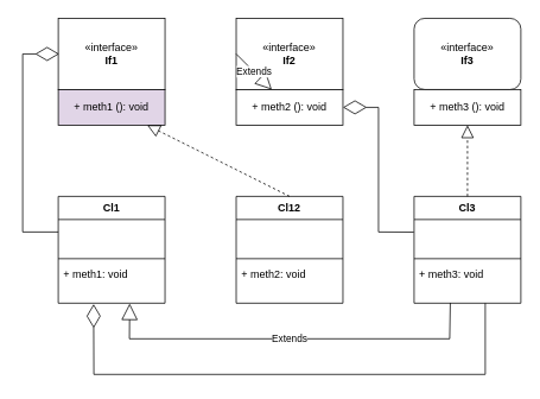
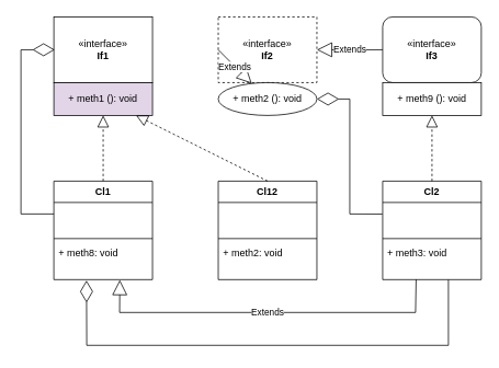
  <mxCell id="0" />
  <mxCell id="1" parent="0" />
  <mxCell id="2" value="Cl1" style="swimlane;fontStyle=1;align=center;verticalAlign=top;childLayout=stackLayout;horizontal=1;startSize=26;horizontalStack=0;resizeParent=1;resizeParentMax=0;resizeLast=0;collapsible=1;marginBottom=0;whiteSpace=wrap;html=1;" vertex="1" parent="1"><mxGeometry x="60" y="220" width="120" height="120" as="geometry" /></mxCell>
  <mxCell id="3" value="&amp;nbsp;" style="text;strokeColor=none;fillColor=none;align=left;verticalAlign=top;spacingLeft=4;spacingRight=4;overflow=hidden;rotatable=0;points=[[0,0.5],[1,0.5]];portConstraint=eastwest;whiteSpace=wrap;html=1;" vertex="1" parent="2"><mxGeometry y="26" width="120" height="40" as="geometry" /></mxCell>
  <mxCell id="4" value="" style="line;strokeWidth=1;fillColor=none;align=left;verticalAlign=middle;spacingTop=-1;spacingLeft=3;spacingRight=3;rotatable=0;labelPosition=right;points=[];portConstraint=eastwest;strokeColor=inherit;" vertex="1" parent="2"><mxGeometry y="66" width="120" height="8" as="geometry" /></mxCell>
- <mxCell id="5" value="+ meth1&lt;span style=&quot;text-align: center;&quot;&gt;: void&lt;/span&gt;" style="text;strokeColor=none;fillColor=none;align=left;verticalAlign=top;spacingLeft=4;spacingRight=4;overflow=hidden;rotatable=0;points=[[0,0.5],[1,0.5]];portConstraint=eastwest;whiteSpace=wrap;html=1;" vertex="1" parent="2"><mxGeometry y="74" width="120" height="46" as="geometry" /></mxCell>
+ <mxCell id="5" value="+ meth8&lt;span style=&quot;text-align: center;&quot;&gt;: void&lt;/span&gt;" style="text;strokeColor=none;fillColor=none;align=left;verticalAlign=top;spacingLeft=4;spacingRight=4;overflow=hidden;rotatable=0;points=[[0,0.5],[1,0.5]];portConstraint=eastwest;whiteSpace=wrap;html=1;" vertex="1" parent="2"><mxGeometry y="74" width="120" height="46" as="geometry" /></mxCell>
  <mxCell id="6" value="Cl12" style="swimlane;fontStyle=1;align=center;verticalAlign=top;childLayout=stackLayout;horizontal=1;startSize=26;horizontalStack=0;resizeParent=1;resizeParentMax=0;resizeLast=0;collapsible=1;marginBottom=0;whiteSpace=wrap;html=1;" vertex="1" parent="1"><mxGeometry x="260" y="220" width="120" height="120" as="geometry" /></mxCell>
  <mxCell id="7" value="&amp;nbsp;" style="text;strokeColor=none;fillColor=none;align=left;verticalAlign=top;spacingLeft=4;spacingRight=4;overflow=hidden;rotatable=0;points=[[0,0.5],[1,0.5]];portConstraint=eastwest;whiteSpace=wrap;html=1;" vertex="1" parent="6"><mxGeometry y="26" width="120" height="40" as="geometry" /></mxCell>
  <mxCell id="8" value="" style="line;strokeWidth=1;fillColor=none;align=left;verticalAlign=middle;spacingTop=-1;spacingLeft=3;spacingRight=3;rotatable=0;labelPosition=right;points=[];portConstraint=eastwest;strokeColor=inherit;" vertex="1" parent="6"><mxGeometry y="66" width="120" height="8" as="geometry" /></mxCell>
  <mxCell id="9" value="+ meth2&lt;span style=&quot;text-align: center;&quot;&gt;: void&lt;/span&gt;" style="text;strokeColor=none;fillColor=none;align=left;verticalAlign=top;spacingLeft=4;spacingRight=4;overflow=hidden;rotatable=0;points=[[0,0.5],[1,0.5]];portConstraint=eastwest;whiteSpace=wrap;html=1;" vertex="1" parent="6"><mxGeometry y="74" width="120" height="46" as="geometry" /></mxCell>
- <mxCell id="10" value="Cl3" style="swimlane;fontStyle=1;align=center;verticalAlign=top;childLayout=stackLayout;horizontal=1;startSize=26;horizontalStack=0;resizeParent=1;resizeParentMax=0;resizeLast=0;collapsible=1;marginBottom=0;whiteSpace=wrap;html=1;" vertex="1" parent="1"><mxGeometry x="460" y="220" width="120" height="120" as="geometry" /></mxCell>
+ <mxCell id="10" value="Cl2" style="swimlane;fontStyle=1;align=center;verticalAlign=top;childLayout=stackLayout;horizontal=1;startSize=26;horizontalStack=0;resizeParent=1;resizeParentMax=0;resizeLast=0;collapsible=1;marginBottom=0;whiteSpace=wrap;html=1;" vertex="1" parent="1"><mxGeometry x="460" y="220" width="120" height="120" as="geometry" /></mxCell>
  <mxCell id="11" value="&amp;nbsp;" style="text;strokeColor=none;fillColor=none;align=left;verticalAlign=top;spacingLeft=4;spacingRight=4;overflow=hidden;rotatable=0;points=[[0,0.5],[1,0.5]];portConstraint=eastwest;whiteSpace=wrap;html=1;" vertex="1" parent="10"><mxGeometry y="26" width="120" height="40" as="geometry" /></mxCell>
  <mxCell id="12" value="" style="line;strokeWidth=1;fillColor=none;align=left;verticalAlign=middle;spacingTop=-1;spacingLeft=3;spacingRight=3;rotatable=0;labelPosition=right;points=[];portConstraint=eastwest;strokeColor=inherit;" vertex="1" parent="10"><mxGeometry y="66" width="120" height="8" as="geometry" /></mxCell>
  <mxCell id="13" value="+ meth3&lt;span style=&quot;text-align: center;&quot;&gt;: void&lt;/span&gt;" style="text;strokeColor=none;fillColor=none;align=left;verticalAlign=top;spacingLeft=4;spacingRight=4;overflow=hidden;rotatable=0;points=[[0,0.5],[1,0.5]];portConstraint=eastwest;whiteSpace=wrap;html=1;" vertex="1" parent="10"><mxGeometry y="74" width="120" height="46" as="geometry" /></mxCell>
  <mxCell id="14" value="" style="group" vertex="1" connectable="0" parent="1"><mxGeometry x="60" y="20" width="120" height="120" as="geometry" /></mxCell>
  <mxCell id="15" value="«interface»&lt;br&gt;&lt;b&gt;If1&lt;/b&gt;" style="html=1;whiteSpace=wrap;" vertex="1" parent="14"><mxGeometry width="120" height="80" as="geometry" /></mxCell>
  <mxCell id="16" value="+ meth1 (): void" style="html=1;whiteSpace=wrap;fillColor=#e1d5e7;" vertex="1" parent="14"><mxGeometry y="80" width="120" height="40" as="geometry" /></mxCell>
  <mxCell id="17" value="" style="group" vertex="1" connectable="0" parent="1"><mxGeometry x="260" y="20" width="120" height="120" as="geometry" /></mxCell>
- <mxCell id="18" value="«interface»&lt;br&gt;&lt;b&gt;If2&lt;/b&gt;" style="html=1;whiteSpace=wrap;" vertex="1" parent="17"><mxGeometry width="120" height="80" as="geometry" /></mxCell>
- <mxCell id="19" value="+ meth2 (): void" style="html=1;whiteSpace=wrap;" vertex="1" parent="17"><mxGeometry y="80" width="120" height="40" as="geometry" /></mxCell>
+ <mxCell id="18" value="«interface»&lt;br&gt;&lt;b&gt;If2&lt;/b&gt;" style="html=1;whiteSpace=wrap;dashed=1;" vertex="1" parent="17"><mxGeometry width="120" height="80" as="geometry" /></mxCell>
+ <mxCell id="19" value="+ meth2 (): void" style="ellipse;html=1;whiteSpace=wrap;" vertex="1" parent="17"><mxGeometry y="80" width="120" height="40" as="geometry" /></mxCell>
  <mxCell id="20" value="" style="group" vertex="1" connectable="0" parent="1"><mxGeometry x="460" y="20" width="120" height="120" as="geometry" /></mxCell>
  <mxCell id="21" value="«interface»&lt;br&gt;&lt;b&gt;If3&lt;/b&gt;" style="html=1;whiteSpace=wrap;rounded=1;" vertex="1" parent="20"><mxGeometry width="120" height="80" as="geometry" /></mxCell>
- <mxCell id="22" value="+ meth3 (): void" style="html=1;whiteSpace=wrap;" vertex="1" parent="20"><mxGeometry y="80" width="120" height="40" as="geometry" /></mxCell>
+ <mxCell id="22" value="+ meth9 (): void" style="html=1;whiteSpace=wrap;" vertex="1" parent="20"><mxGeometry y="80" width="120" height="40" as="geometry" /></mxCell>
+ <mxCell id="23" value="" style="endArrow=block;dashed=1;endFill=0;endSize=12;html=1;rounded=0;entryX=0.5;entryY=1;entryDx=0;entryDy=0;exitX=0.5;exitY=0;exitDx=0;exitDy=0;" edge="1" parent="1" source="2" target="16"><mxGeometry width="160" relative="1" as="geometry"><mxPoint x="-170" y="200" as="sourcePoint" /><mxPoint x="-10" y="200" as="targetPoint" /></mxGeometry></mxCell>
  <mxCell id="24" value="" style="endArrow=block;dashed=1;endFill=0;endSize=12;html=1;rounded=0;exitX=0.5;exitY=0;exitDx=0;exitDy=0;" edge="1" parent="1" source="6" target="16"><mxGeometry width="160" relative="1" as="geometry"><mxPoint x="170" y="210" as="sourcePoint" /><mxPoint x="170" y="150" as="targetPoint" /></mxGeometry></mxCell>
  <mxCell id="25" value="" style="endArrow=block;dashed=1;endFill=0;endSize=12;html=1;rounded=0;entryX=0.5;entryY=1;entryDx=0;entryDy=0;exitX=0.5;exitY=0;exitDx=0;exitDy=0;" edge="1" parent="1" source="10" target="22"><mxGeometry width="160" relative="1" as="geometry"><mxPoint x="370" y="210" as="sourcePoint" /><mxPoint x="370" y="150" as="targetPoint" /></mxGeometry></mxCell>
+ <mxCell id="26" value="Extends" style="endArrow=block;endSize=16;endFill=0;html=1;rounded=0;entryX=1;entryY=0.5;entryDx=0;entryDy=0;exitX=0;exitY=0.5;exitDx=0;exitDy=0;" edge="1" parent="1" source="21" target="18"><mxGeometry width="160" relative="1" as="geometry"><mxPoint x="450" y="440" as="sourcePoint" /><mxPoint x="610" y="440" as="targetPoint" /></mxGeometry></mxCell>
  <mxCell id="27" value="Extends" style="endArrow=block;endSize=16;endFill=0;html=1;rounded=0;exitX=0;exitY=0.5;exitDx=0;exitDy=0;" edge="1" parent="1" source="18" target="19"><mxGeometry width="160" relative="1" as="geometry"><mxPoint x="470" y="70" as="sourcePoint" /><mxPoint x="210" y="120" as="targetPoint" /></mxGeometry></mxCell>
  <mxCell id="28" value="Extends" style="endArrow=block;endSize=16;endFill=0;html=1;rounded=0;exitX=0.339;exitY=0.993;exitDx=0;exitDy=0;exitPerimeter=0;entryX=0.669;entryY=1.008;entryDx=0;entryDy=0;entryPerimeter=0;" edge="1" parent="1" source="13" target="5"><mxGeometry width="160" relative="1" as="geometry"><mxPoint x="470" y="70" as="sourcePoint" /><mxPoint x="130" y="370" as="targetPoint" /><Array as="points"><mxPoint x="500" y="380" /><mxPoint x="140" y="380" /></Array></mxGeometry></mxCell>
  <mxCell id="29" value="" style="endArrow=diamondThin;endFill=0;endSize=24;html=1;rounded=0;entryX=0;entryY=0.5;entryDx=0;entryDy=0;" edge="1" parent="1"><mxGeometry width="160" relative="1" as="geometry"><mxPoint x="60" y="260" as="sourcePoint" /><mxPoint x="61" y="60" as="targetPoint" /><Array as="points"><mxPoint x="20" y="260" /><mxPoint x="20" y="60" /></Array></mxGeometry></mxCell>
  <mxCell id="30" value="" style="endArrow=diamondThin;endFill=0;endSize=24;html=1;rounded=0;entryX=1;entryY=0.5;entryDx=0;entryDy=0;exitX=-0.003;exitY=0.354;exitDx=0;exitDy=0;exitPerimeter=0;" edge="1" parent="1" source="11" target="19"><mxGeometry width="160" relative="1" as="geometry"><mxPoint x="300" y="450" as="sourcePoint" /><mxPoint x="460" y="450" as="targetPoint" /><Array as="points"><mxPoint x="420" y="260" /><mxPoint x="420" y="120" /></Array></mxGeometry></mxCell>
  <mxCell id="31" value="" style="endArrow=diamondThin;endFill=0;endSize=24;html=1;rounded=0;entryX=0.331;entryY=1.022;entryDx=0;entryDy=0;entryPerimeter=0;" edge="1" parent="1" target="5"><mxGeometry width="160" relative="1" as="geometry"><mxPoint x="540" y="340" as="sourcePoint" /><mxPoint x="220" y="440" as="targetPoint" /><Array as="points"><mxPoint x="540" y="420" /><mxPoint x="100" y="420" /></Array></mxGeometry></mxCell>
